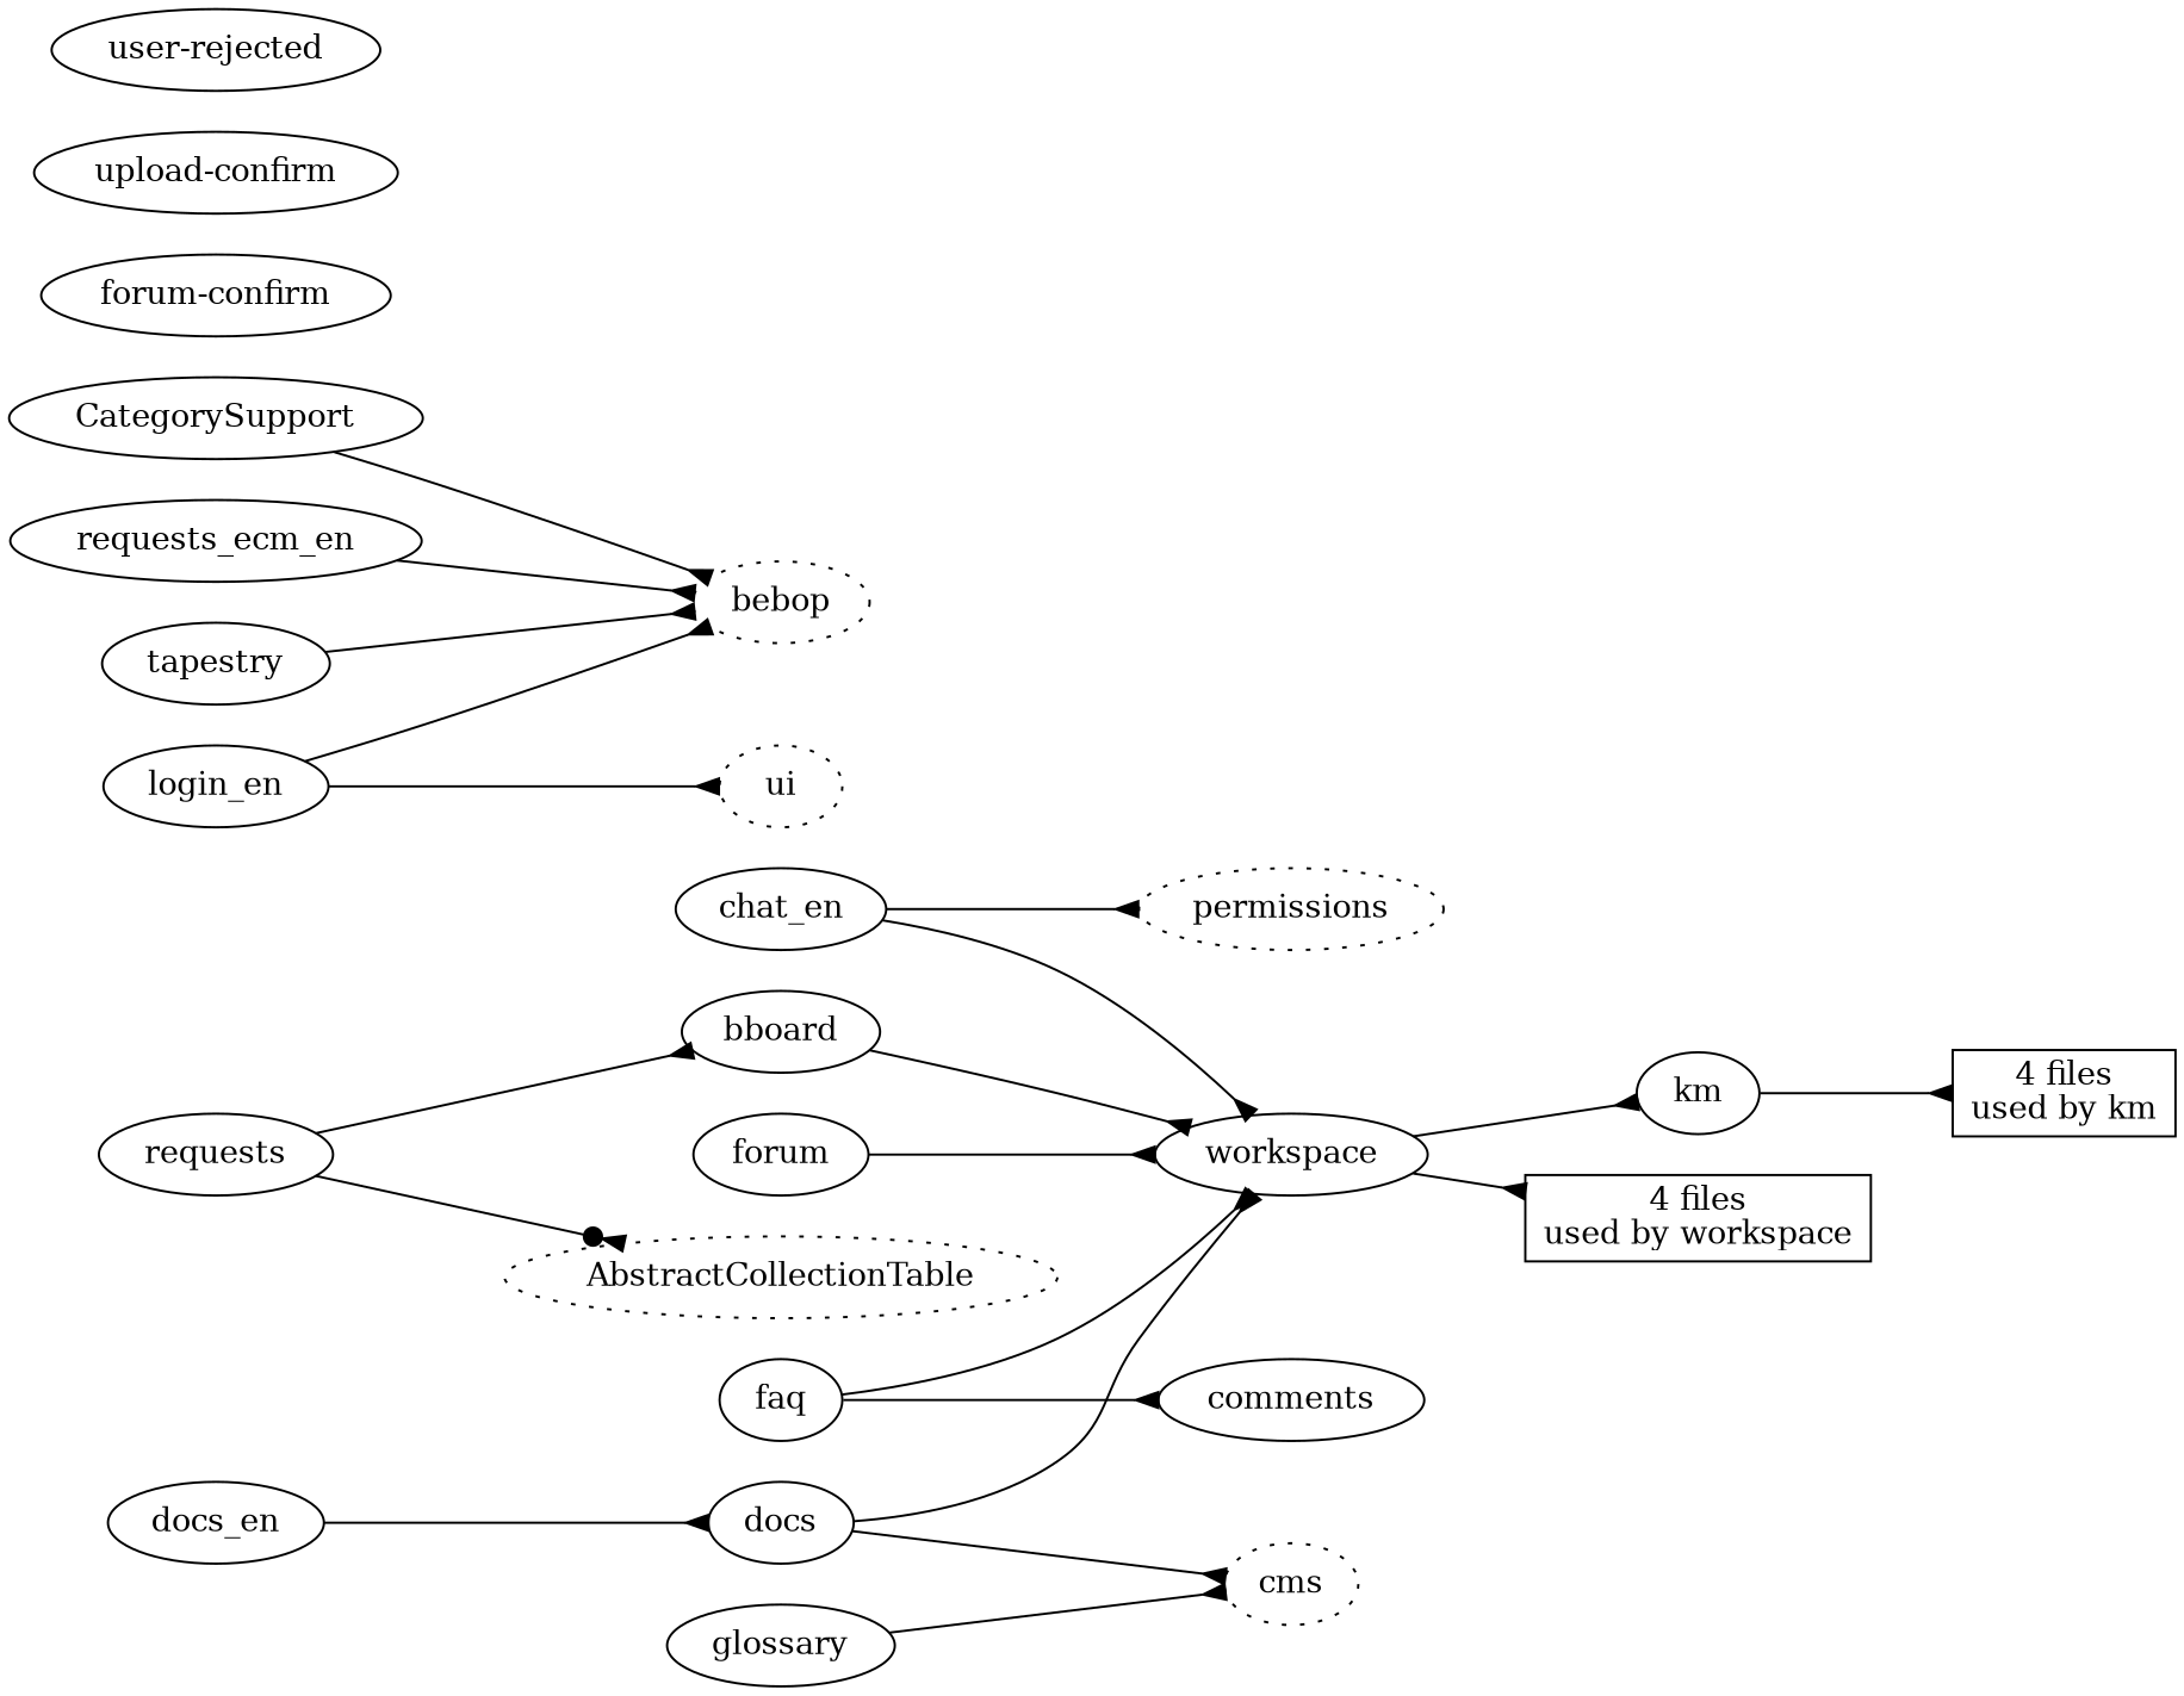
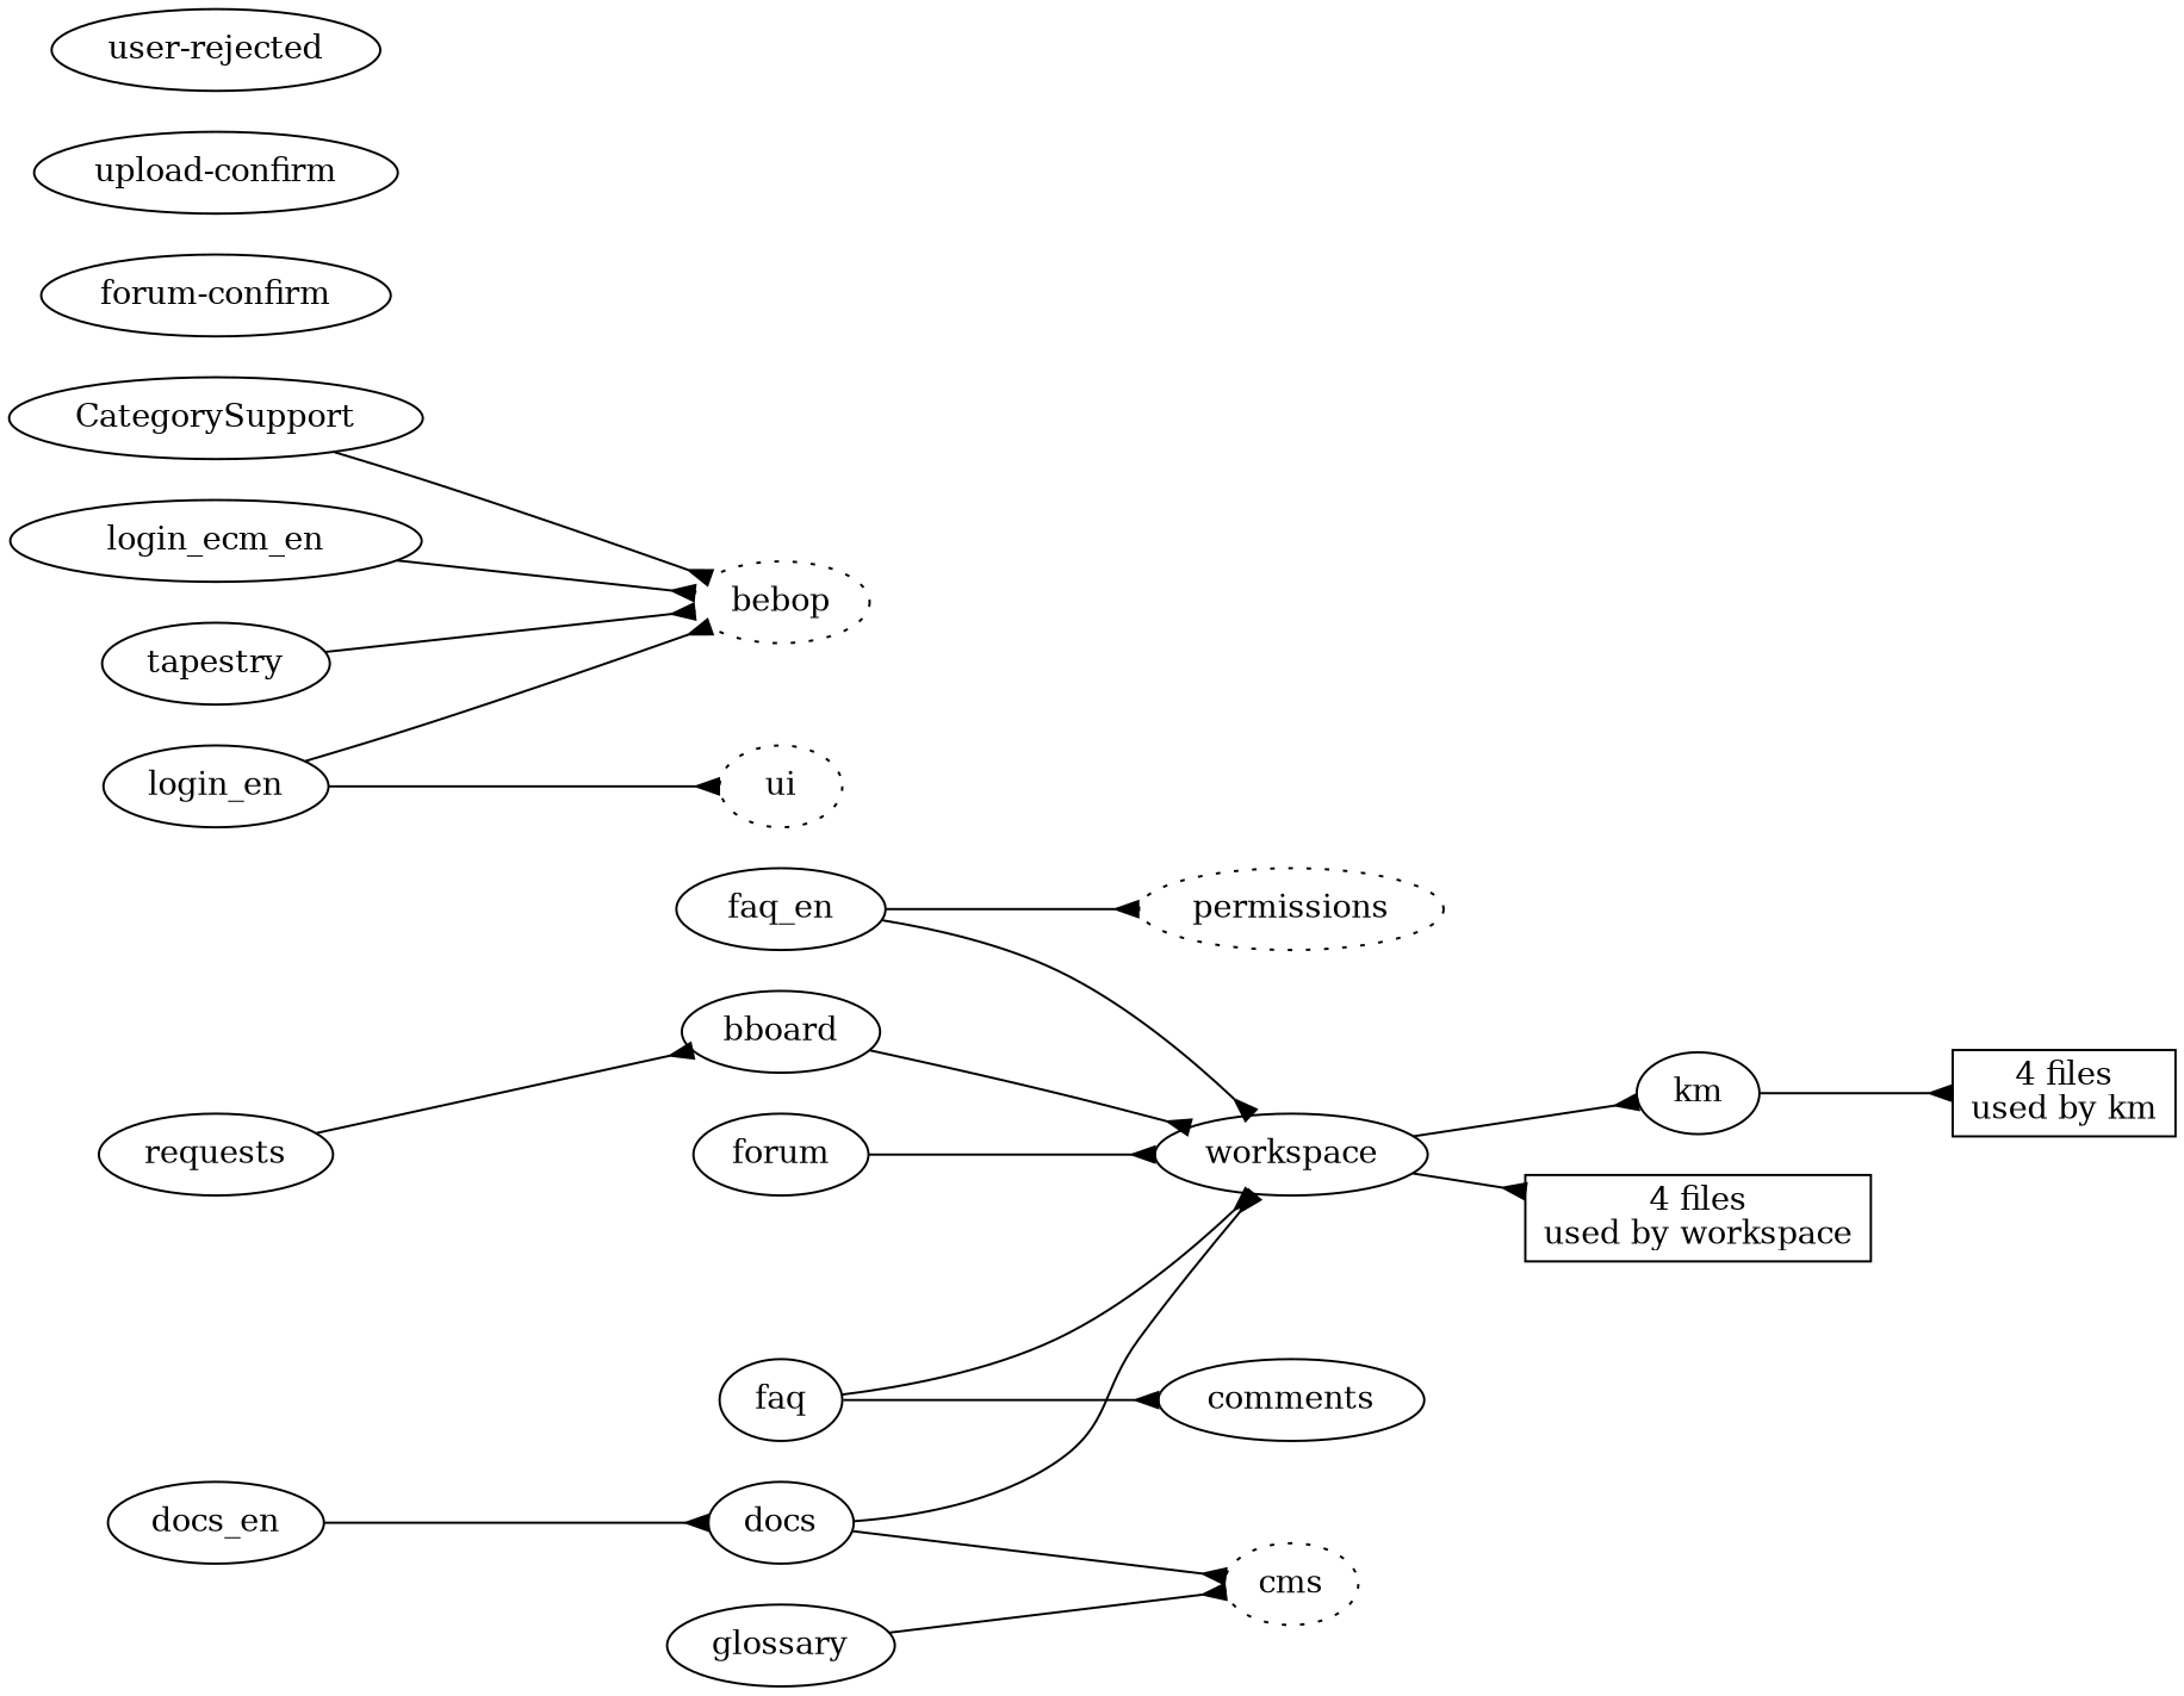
  digraph {
    rankdir=LR
    node [shape=ellipse]
    edge [arrowhead=inv]
    n1 [label=bboard]
    n2 [label=workspace]
    n3 [label=km]
    n4 [label="4 files\nused by workspace" shape=box]
    n5 [label="4 files\nused by km" shape=box]
    n6 [label=CategorySupport]
    n7 [label=bebop style=dotted]
-   n8 [label=chat_en]
+   n8 [label=faq_en]
    n9 [label=permissions style=dotted]
    n10 [label=docs]
    n11 [label=cms style=dotted]
    n12 [label=docs_en]
    n13 [label=faq]
    n14 [label=comments]
    n15 [label=forum]
    n16 [label=glossary]
-   n17 [label=requests_ecm_en]
+   n17 [label=login_ecm_en]
    n18 [label=login_en]
    n19 [label=ui style=dotted]
    n20 [label=requests]
-   n21 [label=AbstractCollectionTable style=dotted]
    n22 [label=tapestry]
    n23 [label="forum-confirm"]
    n24 [label="upload-confirm"]
    n25 [label="user-rejected"]
    n1 -> n2
    n2 -> n3
    n2 -> n4
    n3 -> n5
    n6 -> n7
    n8 -> n2
    n8 -> n9
    n10 -> n2
    n10 -> n11
    n12 -> n10
    n13 -> n2
    n13 -> n14
    n15 -> n2
    n16 -> n11
    n17 -> n7
    n18 -> n7
    n18 -> n19
    n20 -> n1
-   n20 -> n21 [arrowhead=invdot]
    n22 -> n7
  }
